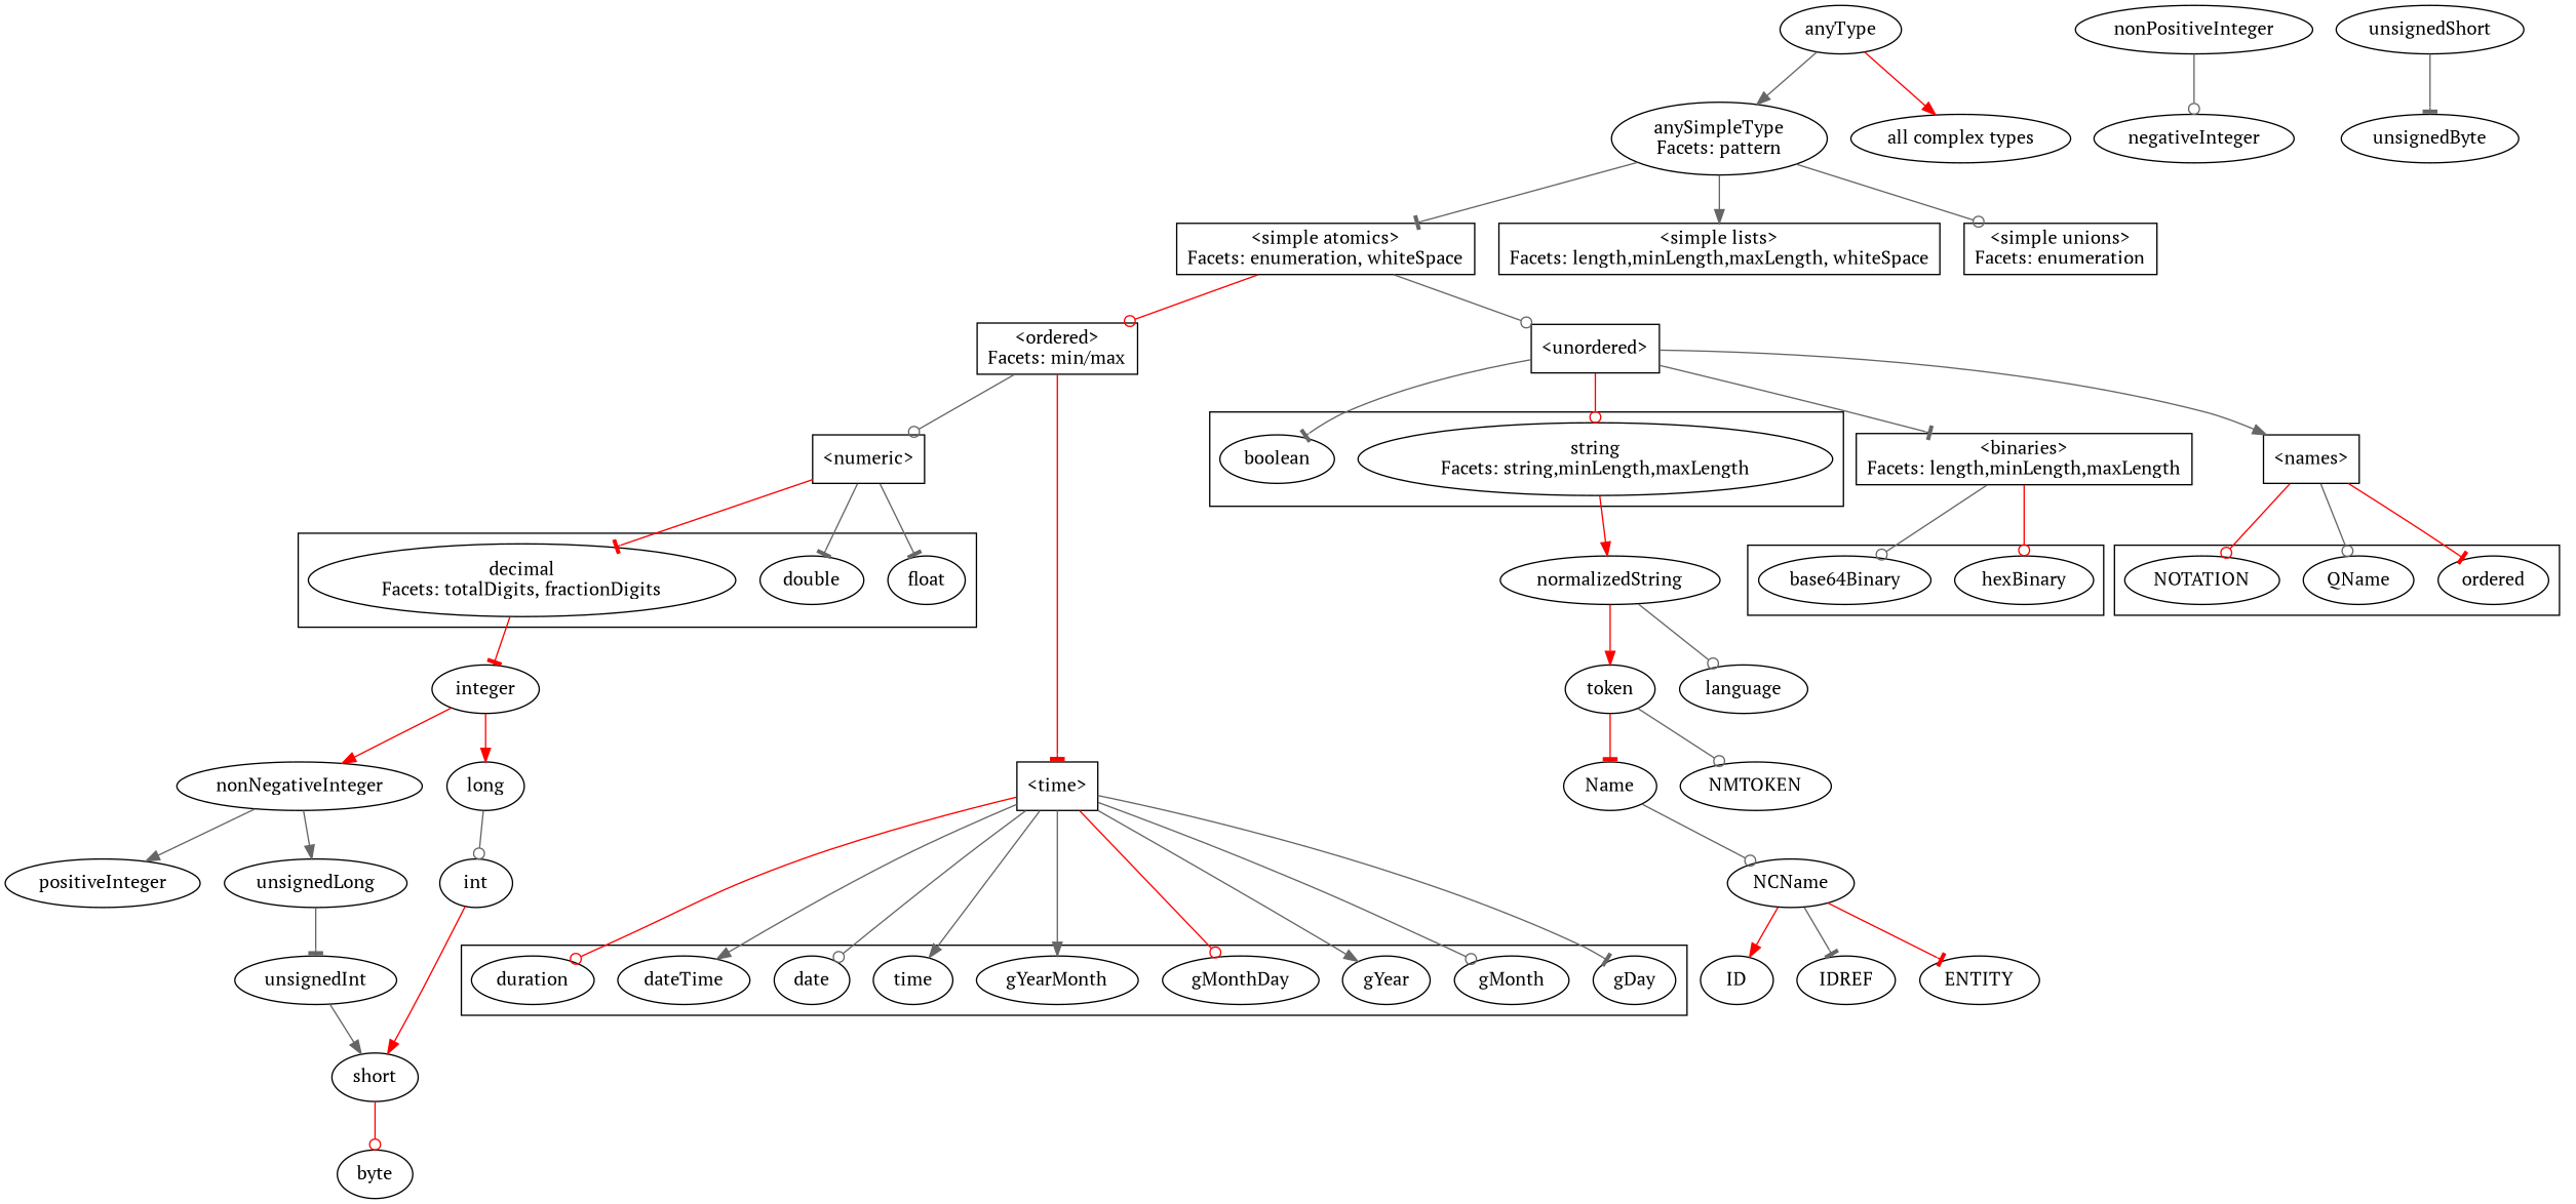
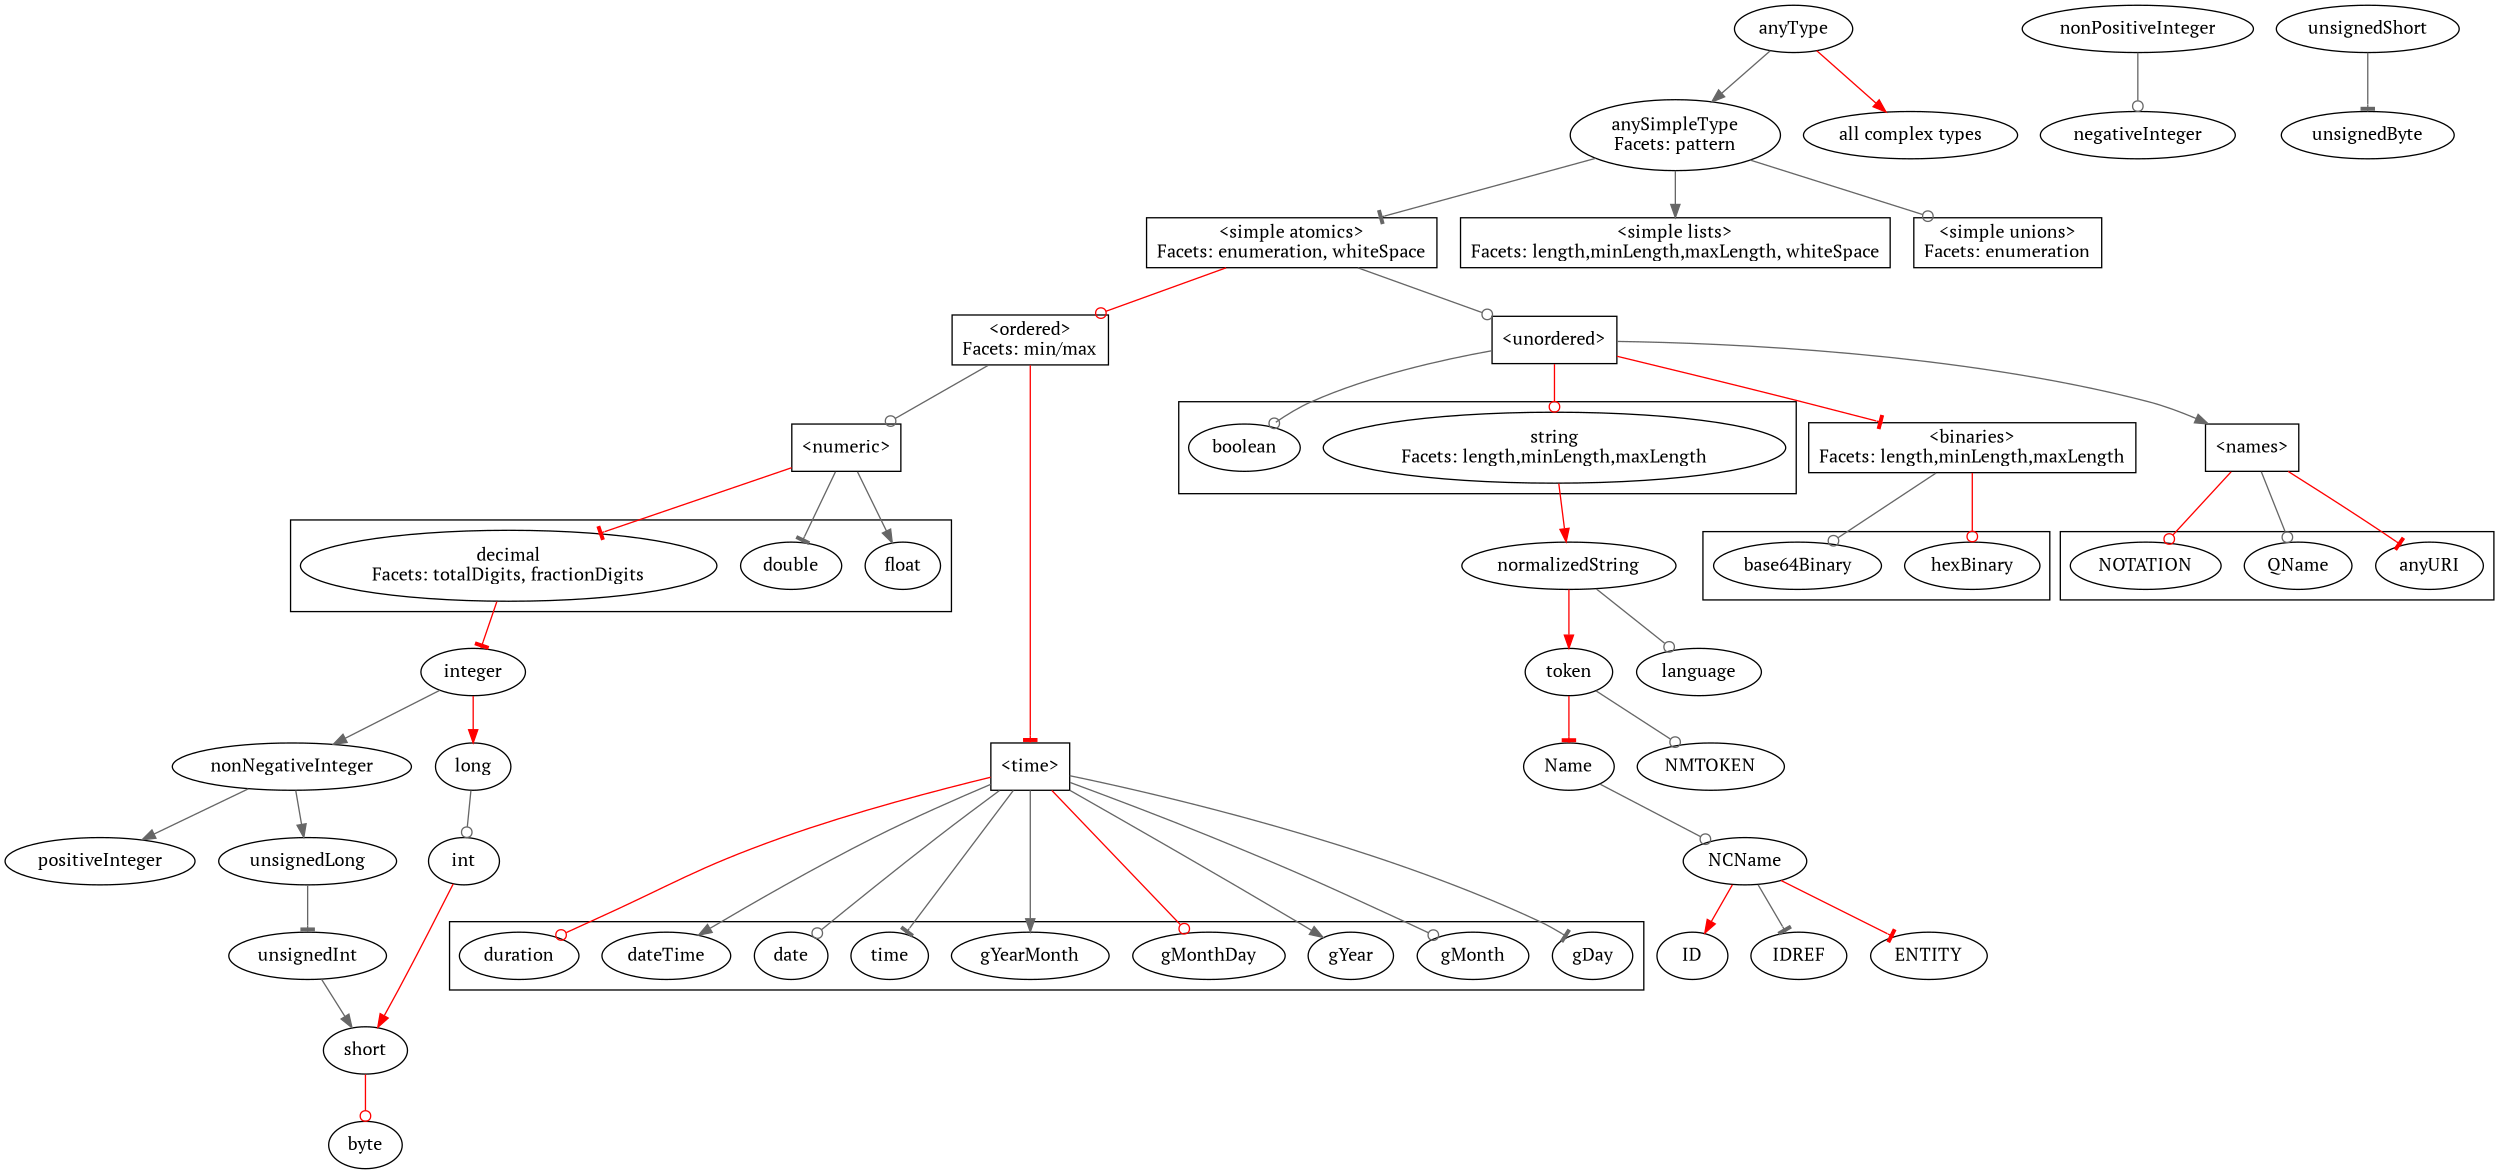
  digraph {
    fontname="PT Serif"
    node [fontname="PT Serif"]
    edge [arrowhead=odot color=gray40 fontname="PT Serif"]
-   n1 [label="string\nFacets: string,minLength,maxLength"]
+   n1 [label="string\nFacets: length,minLength,maxLength"]
    boolean
    float
    double
    n5 [label="decimal\nFacets: totalDigits, fractionDigits"]
    duration
    dateTime
    date
    time
    gYearMonth
    gMonthDay
    gYear
    gMonth
    gDay
    hexBinary
    base64Binary
-   anyURI [label=ordered]
+   anyURI
    n18 [label=QName]
    n19 [label=NOTATION]
    normalizedString
    integer
    n22 [label="anySimpleType\nFacets: pattern"]
    n23 [label="<simple atomics>\nFacets: enumeration, whiteSpace" shape=box]
    n24 [label="<simple lists>\nFacets: length,minLength,maxLength, whiteSpace" shape=box]
    n25 [label="<simple unions>\nFacets: enumeration" shape=box]
    n26 [label="<ordered>\nFacets: min/max" shape=box]
    "<unordered>" [shape=box]
    anyType
    "all complex types"
    "<numeric>" [shape=box]
    "<time>" [shape=box]
    n32 [label="<binaries>\nFacets: length,minLength,maxLength" shape=box]
    "<names>" [shape=box]
    token
    language
    nonNegativeInteger
    long
    nonPositiveInteger
    negativeInteger
    positiveInteger
    unsignedLong
    int
    unsignedInt
    short
    byte
    unsignedShort
    unsignedByte
    Name
    NMTOKEN
    NCName
    ID
    IDREF
    ENTITY
    subgraph cluster_1 {
      n1
      boolean
    }
    subgraph cluster_2 {
      float
      double
      n5
    }
    subgraph cluster_3 {
      duration
      dateTime
      date
      time
      gYearMonth
      gMonthDay
      gYear
      gMonth
      gDay
    }
    subgraph cluster_4 {
      hexBinary
      base64Binary
    }
    subgraph cluster_5 {
      anyURI
      n18
      n19
    }
    n1 -> normalizedString [arrowhead=normal color=red]
    n5 -> integer [arrowhead=tee color=red]
    normalizedString -> token [arrowhead=normal color=red]
    normalizedString -> language
-   integer -> nonNegativeInteger [arrowhead=normal color=red]
+   integer -> nonNegativeInteger [arrowhead=normal]
    integer -> long [arrowhead=normal color=red]
    n22 -> n23 [arrowhead=tee]
    n22 -> n24 [arrowhead=normal]
    n22 -> n25
    n23 -> n26 [color=red]
    n23 -> "<unordered>"
    n26 -> "<numeric>"
    n26 -> "<time>" [arrowhead=tee color=red minlen=4]
    "<unordered>" -> n1 [color=red]
-   "<unordered>" -> boolean [arrowhead=tee]
-   "<unordered>" -> n32 [arrowhead=tee]
+   "<unordered>" -> boolean
+   "<unordered>" -> n32 [arrowhead=tee color=red]
    "<unordered>" -> "<names>" [arrowhead=normal]
    anyType -> n22 [arrowhead=normal]
    anyType -> "all complex types" [arrowhead=normal color=red]
-   "<numeric>" -> float [arrowhead=tee]
+   "<numeric>" -> float [arrowhead=normal]
    "<numeric>" -> double [arrowhead=tee]
    "<numeric>" -> n5 [arrowhead=tee color=red]
    "<time>" -> duration [color=red]
    "<time>" -> dateTime [arrowhead=normal]
    "<time>" -> date
-   "<time>" -> time [arrowhead=normal]
+   "<time>" -> time [arrowhead=tee]
    "<time>" -> gYearMonth [arrowhead=normal minlen=2]
    "<time>" -> gMonthDay [color=red minlen=2]
    "<time>" -> gYear [arrowhead=normal minlen=2]
    "<time>" -> gMonth [minlen=2]
    "<time>" -> gDay [arrowhead=tee minlen=2]
    n32 -> hexBinary [color=red]
    n32 -> base64Binary
    "<names>" -> anyURI [arrowhead=tee color=red]
    "<names>" -> n18
    "<names>" -> n19 [color=red]
    token -> Name [arrowhead=tee color=red]
    token -> NMTOKEN
    nonNegativeInteger -> positiveInteger [arrowhead=normal]
    nonNegativeInteger -> unsignedLong [arrowhead=normal]
    long -> int
    nonPositiveInteger -> negativeInteger
    unsignedLong -> unsignedInt [arrowhead=tee]
    int -> short [arrowhead=normal color=red]
    unsignedInt -> short [arrowhead=normal]
    short -> byte [color=red]
    unsignedShort -> unsignedByte [arrowhead=tee]
    Name -> NCName
    NCName -> ID [arrowhead=normal color=red]
    NCName -> IDREF [arrowhead=tee]
    NCName -> ENTITY [arrowhead=tee color=red]
  }
